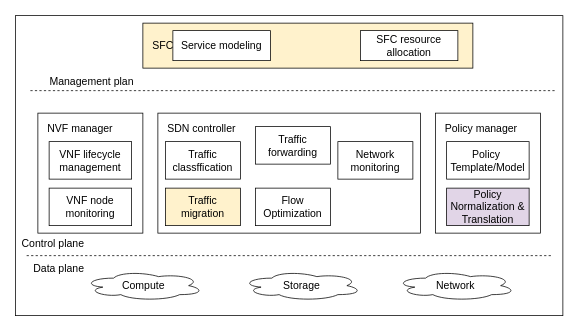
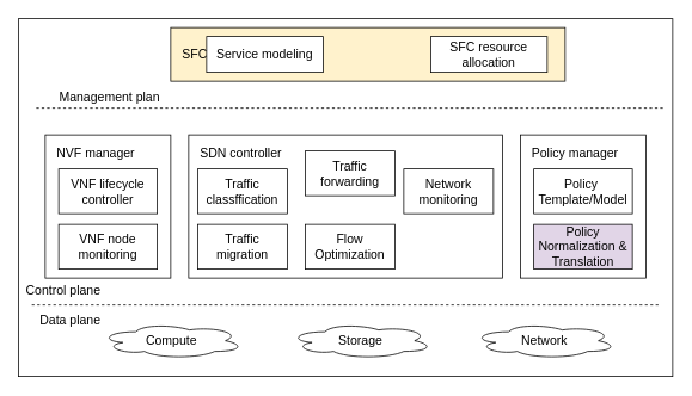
  <mxCell id="0" />
  <mxCell id="1" parent="0" />
  <mxCell id="2" value="" style="rounded=0;whiteSpace=wrap;html=1;fontSize=14;fontColor=#000000;align=left;" vertex="1" parent="1"><mxGeometry x="20" y="20" width="730" height="400" as="geometry" /></mxCell>
  <mxCell id="3" value="NVF manager" style="rounded=0;whiteSpace=wrap;html=1;align=left;spacingTop=-120;spacing=13;fontSize=14;" parent="1" vertex="1"><mxGeometry x="50" y="150" width="140" height="160" as="geometry" /></mxCell>
  <mxCell id="4" value="SFC ochestrator" style="rounded=0;whiteSpace=wrap;html=1;align=left;spacingTop=0;spacing=13;fontSize=14;fillColor=#fff2cc;" parent="1" vertex="1"><mxGeometry x="190" y="30" width="440" height="60" as="geometry" /></mxCell>
  <mxCell id="5" value="Service modeling" style="rounded=0;whiteSpace=wrap;html=1;fontSize=14;" parent="1" vertex="1"><mxGeometry x="230" y="40" width="130" height="40" as="geometry" /></mxCell>
  <mxCell id="6" value="SFC resource allocation" style="rounded=0;whiteSpace=wrap;html=1;fontSize=14;" parent="1" vertex="1"><mxGeometry x="480" y="40" width="130" height="40" as="geometry" /></mxCell>
- <mxCell id="7" value="VNF lifecycle&lt;br style=&quot;font-size: 14px;&quot;&gt;management" style="rounded=0;whiteSpace=wrap;html=1;fontSize=14;" parent="1" vertex="1"><mxGeometry x="65" y="188" width="110" height="50" as="geometry" /></mxCell>
+ <mxCell id="7" value="VNF lifecycle&lt;br style=&quot;font-size: 14px;&quot;&gt;controller" style="rounded=0;whiteSpace=wrap;html=1;fontSize=14;" parent="1" vertex="1"><mxGeometry x="65" y="188" width="110" height="50" as="geometry" /></mxCell>
  <mxCell id="8" value="VNF node &lt;br style=&quot;font-size: 14px;&quot;&gt;monitoring" style="rounded=0;whiteSpace=wrap;html=1;fontSize=14;" parent="1" vertex="1"><mxGeometry x="65" y="250" width="110" height="50" as="geometry" /></mxCell>
  <mxCell id="9" value="SDN controller" style="rounded=0;whiteSpace=wrap;html=1;align=left;spacingTop=-120;spacing=13;fontSize=14;" parent="1" vertex="1"><mxGeometry x="210" y="150" width="350" height="160" as="geometry" /></mxCell>
  <mxCell id="10" value="Traffic &lt;br style=&quot;font-size: 14px;&quot;&gt;classffication" style="rounded=0;whiteSpace=wrap;html=1;fontSize=14;" parent="1" vertex="1"><mxGeometry x="220" y="188" width="100" height="50" as="geometry" /></mxCell>
  <mxCell id="11" value="Traffic forwarding" style="rounded=0;whiteSpace=wrap;html=1;fontSize=14;" parent="1" vertex="1"><mxGeometry x="340" y="168" width="100" height="50" as="geometry" /></mxCell>
  <mxCell id="12" value="Network monitoring" style="rounded=0;whiteSpace=wrap;html=1;fontSize=14;" parent="1" vertex="1"><mxGeometry x="450" y="188" width="100" height="50" as="geometry" /></mxCell>
- <mxCell id="13" value="Traffic migration" style="rounded=0;whiteSpace=wrap;html=1;fontSize=14;fillColor=#fff2cc;" parent="1" vertex="1"><mxGeometry x="220" y="250" width="100" height="50" as="geometry" /></mxCell>
+ <mxCell id="13" value="Traffic migration" style="rounded=0;whiteSpace=wrap;html=1;fontSize=14;" parent="1" vertex="1"><mxGeometry x="220" y="250" width="100" height="50" as="geometry" /></mxCell>
  <mxCell id="14" value="Flow Optimization" style="rounded=0;whiteSpace=wrap;html=1;fontSize=14;" parent="1" vertex="1"><mxGeometry x="340" y="250" width="100" height="50" as="geometry" /></mxCell>
  <mxCell id="15" value="Management plan" style="endArrow=none;dashed=1;html=1;fontSize=14;align=right;labelPosition=left;verticalLabelPosition=top;verticalAlign=bottom;spacing=3;spacingTop=0;spacingLeft=0;spacingRight=210;" parent="1" edge="1"><mxGeometry width="50" height="50" relative="1" as="geometry"><mxPoint x="40" y="120" as="sourcePoint" /><mxPoint x="740" y="120" as="targetPoint" /></mxGeometry></mxCell>
  <mxCell id="16" value="Control plane&lt;br&gt;&lt;br&gt;Data plane" style="endArrow=none;dashed=1;html=1;fontSize=14;align=right;labelPosition=left;verticalLabelPosition=top;verticalAlign=bottom;spacing=-26;spacingTop=0;spacingLeft=0;spacingRight=300;fontColor=#000000;labelBackgroundColor=none;" parent="1" edge="1"><mxGeometry width="50" height="50" relative="1" as="geometry"><mxPoint x="35" y="340" as="sourcePoint" /><mxPoint x="735" y="340" as="targetPoint" /></mxGeometry></mxCell>
  <mxCell id="17" value="Compute" style="ellipse;shape=cloud;whiteSpace=wrap;html=1;fontSize=14;fontColor=#000000;align=center;" parent="1" vertex="1"><mxGeometry x="111" y="360" width="160" height="40" as="geometry" /></mxCell>
  <mxCell id="18" value="Storage" style="ellipse;shape=cloud;whiteSpace=wrap;html=1;fontSize=14;fontColor=#000000;align=center;" parent="1" vertex="1"><mxGeometry x="322" y="360" width="160" height="40" as="geometry" /></mxCell>
  <mxCell id="19" value="Network" style="ellipse;shape=cloud;whiteSpace=wrap;html=1;fontSize=14;fontColor=#000000;align=center;" parent="1" vertex="1"><mxGeometry x="527" y="360" width="160" height="40" as="geometry" /></mxCell>
  <mxCell id="20" value="Policy manager" style="rounded=0;whiteSpace=wrap;html=1;align=left;spacingTop=-120;spacing=13;fontSize=14;" parent="1" vertex="1"><mxGeometry x="580" y="150" width="140" height="160" as="geometry" /></mxCell>
  <mxCell id="21" value="Policy&amp;nbsp;&lt;br&gt;Template/Model" style="rounded=0;whiteSpace=wrap;html=1;fontSize=14;" parent="1" vertex="1"><mxGeometry x="595" y="188" width="110" height="50" as="geometry" /></mxCell>
  <mxCell id="22" value="Policy Normalization &amp;amp; Translation" style="rounded=0;whiteSpace=wrap;html=1;fontSize=14;fillColor=#e1d5e7;" parent="1" vertex="1"><mxGeometry x="595" y="250" width="110" height="50" as="geometry" /></mxCell>
